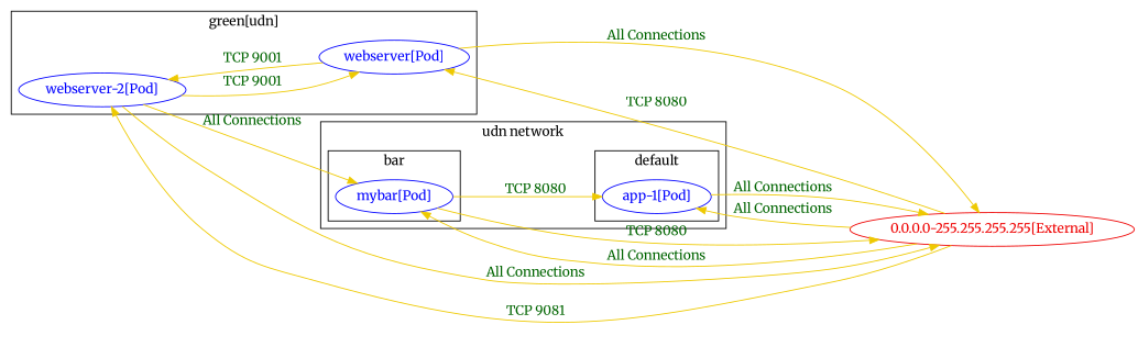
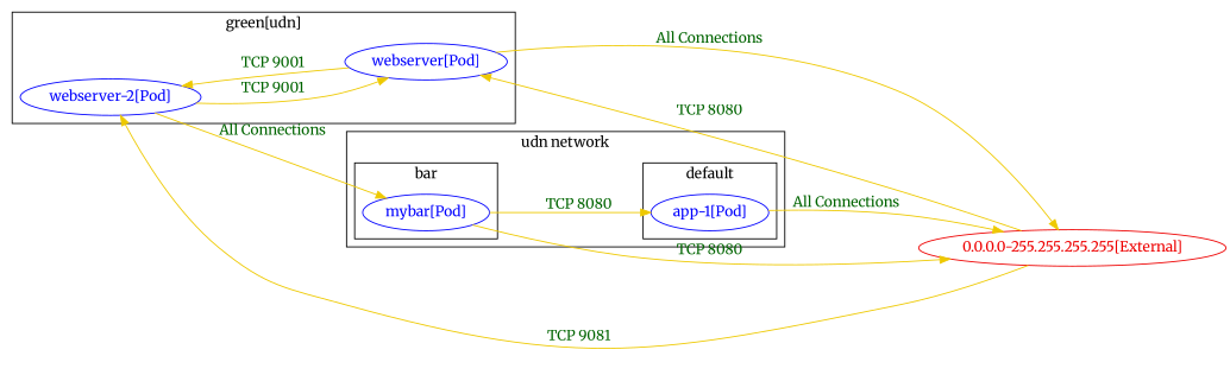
  digraph {
    fontname=Merriweather
    rankdir=LR
    node [color=blue fontcolor=blue fontname=Merriweather]
    edge [color=gold2 fontcolor=darkgreen fontname=Merriweather weight=0.5]
    n1 [label="mybar[Pod]"]
    n2 [label="app-1[Pod]"]
    n3 [label="webserver-2[Pod]"]
    n4 [label="webserver[Pod]"]
    n5 [color=red2 fontcolor=red2 label="0.0.0.0-255.255.255.255[External]"]
    subgraph cluster_1 {
      label="udn network"
      subgraph cluster_2 {
        color=black
        fontcolor=black
        label=bar
        n1
      }
      subgraph cluster_3 {
        color=black
        fontcolor=black
        label=default
        n2
      }
    }
    subgraph cluster_4 {
      color=black
      fontcolor=black
      label="green[udn]"
      n3
      n4
    }
    n1 -> n2 [label="TCP 8080"]
    n1 -> n5 [label="TCP 8080" weight=1]
    n2 -> n5 [label="All Connections" weight=1]
    n3 -> n1 [label="All Connections" weight=1]
    n3 -> n4 [label="TCP 9001"]
-   n3 -> n5 [label="All Connections" weight=1]
    n4 -> n3 [label="TCP 9001" weight=1]
    n4 -> n5 [label="All Connections" weight=1]
-   n5 -> n1 [label="All Connections"]
-   n5 -> n2 [label="All Connections"]
    n5 -> n3 [label="TCP 9081"]
    n5 -> n4 [label="TCP 8080"]
  }
